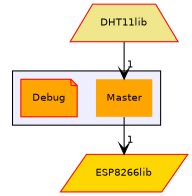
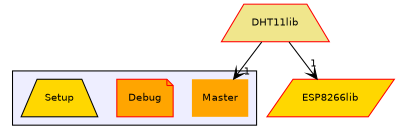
  digraph {
    compound=true
    node [fillcolor=orange fontname=Helvetica fontsize=10 shape=trapezium style=filled color=red]
    edge [arrowhead=vee headlabel=1 labeldistance=1.5 labelfontname=Helvetica labelfontsize=10]
    n1 [label=Master shape=plaintext color=""]
    n2 [label=Debug shape=note]
+   n3 [color=black fillcolor=gold label=Setup]
    n4 [fillcolor=gold label=ESP8266lib shape=parallelogram]
    n5 [fillcolor=khaki label=DHT11lib]
    subgraph cluster_1 {
      bgcolor="#eeeeff"
      pencolor=black
      n1
      n2
+     n3
    }
-   n1 -> n4
+   n5 -> n4
    n5 -> n1
  }
